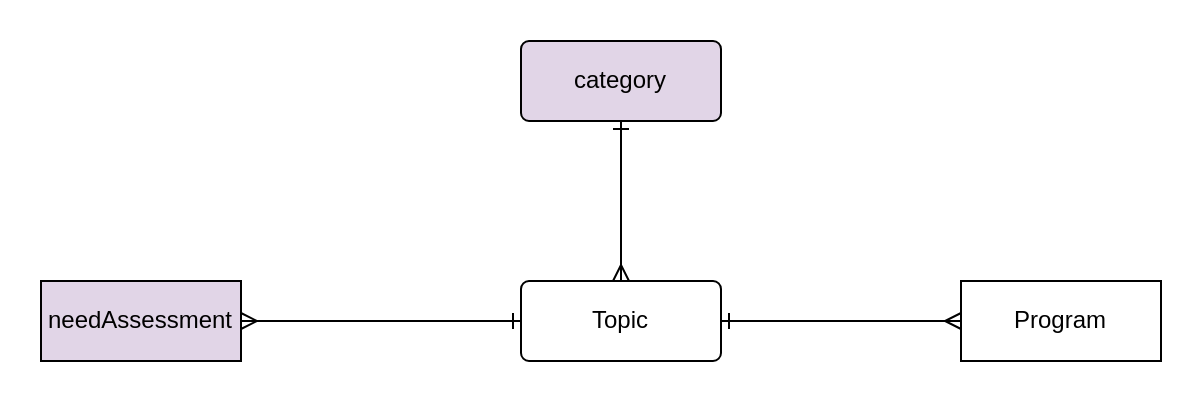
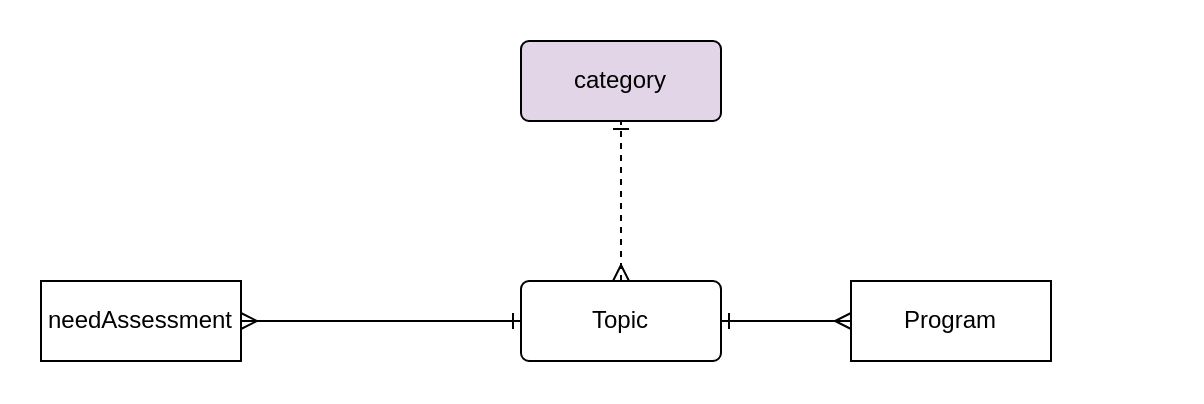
  <mxCell id="0" />
  <mxCell id="1" parent="0" />
- <mxCell id="2" value="" style="edgeStyle=orthogonalEdgeStyle;rounded=0;orthogonalLoop=1;jettySize=auto;html=1;startArrow=ERmany;startFill=0;endArrow=ERone;endFill=0;" edge="1" parent="1" source="3" target="4"><mxGeometry relative="1" as="geometry" /></mxCell>
+ <mxCell id="2" value="" style="edgeStyle=orthogonalEdgeStyle;rounded=0;orthogonalLoop=1;jettySize=auto;html=1;startArrow=ERmany;startFill=0;endArrow=ERone;endFill=0;dashed=1;" edge="1" parent="1" source="3" target="4"><mxGeometry relative="1" as="geometry" /></mxCell>
  <mxCell id="3" value="Topic" style="rounded=1;arcSize=10;whiteSpace=wrap;html=1;align=center;" vertex="1" parent="1"><mxGeometry x="260" y="140" width="100" height="40" as="geometry" /></mxCell>
  <mxCell id="4" value="category" style="rounded=1;arcSize=10;whiteSpace=wrap;html=1;align=center;fillColor=#e1d5e7;" vertex="1" parent="1"><mxGeometry x="260" y="20" width="100" height="40" as="geometry" /></mxCell>
  <mxCell id="5" value="" style="edgeStyle=orthogonalEdgeStyle;rounded=0;orthogonalLoop=1;jettySize=auto;html=1;startArrow=ERmany;startFill=0;endArrow=ERone;endFill=0;" edge="1" parent="1" source="6" target="3"><mxGeometry relative="1" as="geometry" /></mxCell>
- <mxCell id="6" value="needAssessment" style="whiteSpace=wrap;html=1;align=center;fillColor=#e1d5e7;" vertex="1" parent="1"><mxGeometry x="20" y="140" width="100" height="40" as="geometry" /></mxCell>
+ <mxCell id="6" value="needAssessment" style="whiteSpace=wrap;html=1;align=center;" vertex="1" parent="1"><mxGeometry x="20" y="140" width="100" height="40" as="geometry" /></mxCell>
  <mxCell id="7" value="" style="edgeStyle=orthogonalEdgeStyle;rounded=0;orthogonalLoop=1;jettySize=auto;html=1;endArrow=ERone;endFill=0;startArrow=ERmany;startFill=0;" edge="1" parent="1" source="8" target="3"><mxGeometry relative="1" as="geometry" /></mxCell>
- <mxCell id="8" value="Program" style="whiteSpace=wrap;html=1;align=center;" vertex="1" parent="1"><mxGeometry x="480" y="140" width="100" height="40" as="geometry" /></mxCell>
+ <mxCell id="8" value="Program" style="whiteSpace=wrap;html=1;align=center;" vertex="1" parent="1"><mxGeometry x="425" y="140" width="100" height="40" as="geometry" /></mxCell>
